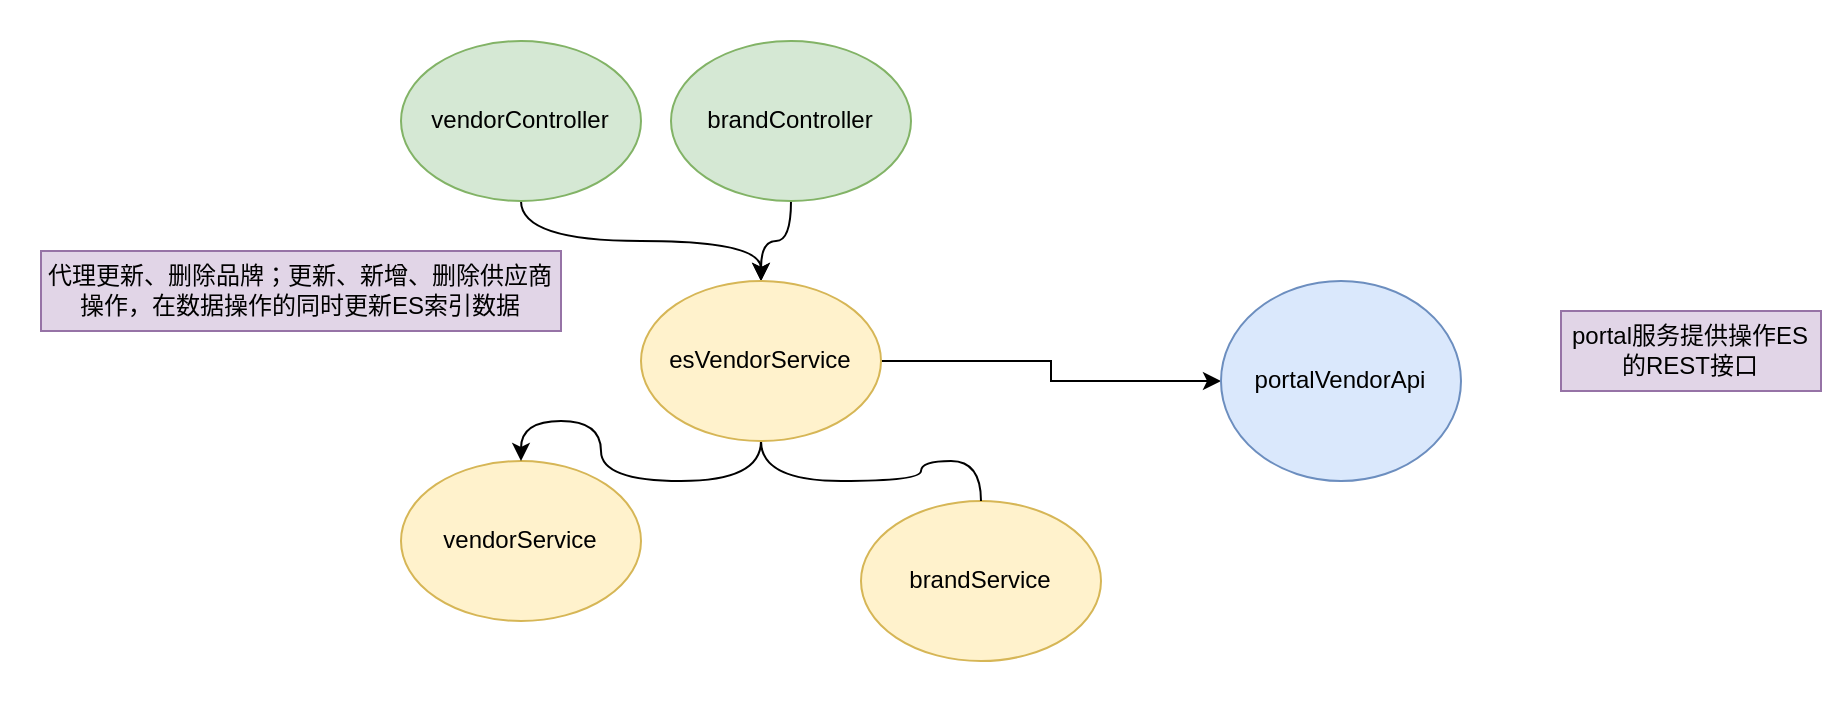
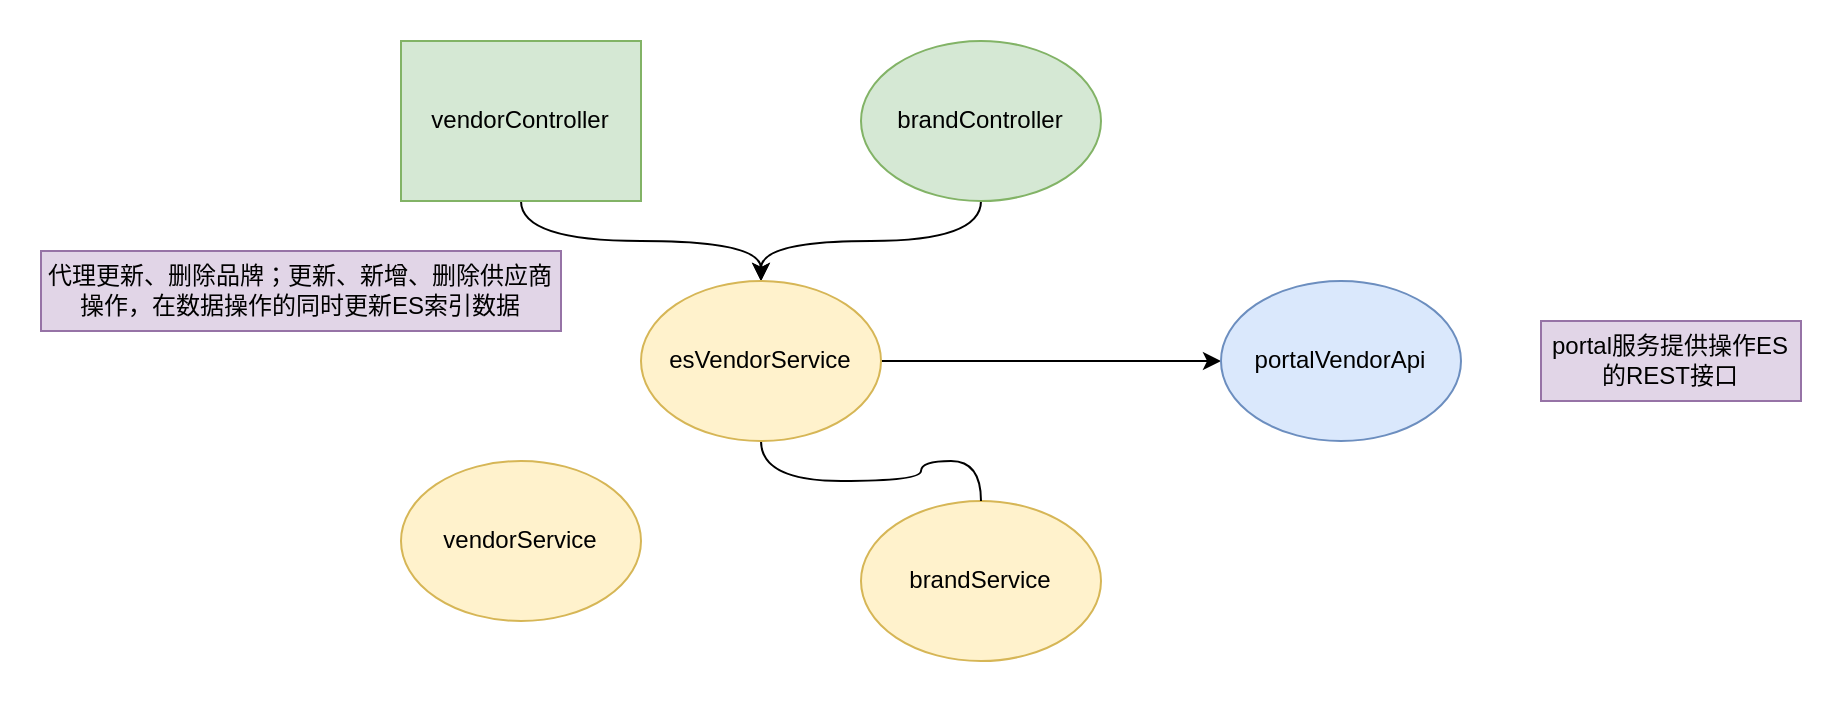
  <mxCell id="0" />
  <mxCell id="1" parent="0" />
  <mxCell id="2" style="edgeStyle=orthogonalEdgeStyle;orthogonalLoop=1;jettySize=auto;html=1;curved=1;" edge="1" parent="1" source="3" target="11"><mxGeometry relative="1" as="geometry" /></mxCell>
- <mxCell id="3" value="vendorController" style="ellipse;whiteSpace=wrap;html=1;fillColor=#d5e8d4;strokeColor=#82b366;" vertex="1" parent="1"><mxGeometry x="200" y="20" width="120" height="80" as="geometry" /></mxCell>
+ <mxCell id="3" value="vendorController" style="whiteSpace=wrap;html=1;fillColor=#d5e8d4;strokeColor=#82b366;rounded=0;" vertex="1" parent="1"><mxGeometry x="200" y="20" width="120" height="80" as="geometry" /></mxCell>
  <mxCell id="4" style="edgeStyle=orthogonalEdgeStyle;orthogonalLoop=1;jettySize=auto;html=1;curved=1;" edge="1" parent="1" source="5" target="11"><mxGeometry relative="1" as="geometry" /></mxCell>
- <mxCell id="5" value="brandController" style="ellipse;whiteSpace=wrap;html=1;fillColor=#d5e8d4;strokeColor=#82b366;" vertex="1" parent="1"><mxGeometry x="335" y="20" width="120" height="80" as="geometry" /></mxCell>
+ <mxCell id="5" value="brandController" style="ellipse;whiteSpace=wrap;html=1;fillColor=#d5e8d4;strokeColor=#82b366;" vertex="1" parent="1"><mxGeometry x="430" y="20" width="120" height="80" as="geometry" /></mxCell>
  <mxCell id="6" value="vendorService" style="ellipse;whiteSpace=wrap;html=1;fillColor=#fff2cc;strokeColor=#d6b656;" vertex="1" parent="1"><mxGeometry x="200" y="230" width="120" height="80" as="geometry" /></mxCell>
  <mxCell id="7" value="brandService" style="ellipse;whiteSpace=wrap;html=1;fillColor=#fff2cc;strokeColor=#d6b656;" vertex="1" parent="1"><mxGeometry x="430" y="250" width="120" height="80" as="geometry" /></mxCell>
- <mxCell id="8" style="edgeStyle=orthogonalEdgeStyle;orthogonalLoop=1;jettySize=auto;html=1;curved=1;" edge="1" parent="1" source="11" target="6"><mxGeometry relative="1" as="geometry" /></mxCell>
  <mxCell id="9" style="edgeStyle=orthogonalEdgeStyle;orthogonalLoop=1;jettySize=auto;html=1;curved=1;endArrow=none;" edge="1" parent="1" source="11" target="7"><mxGeometry relative="1" as="geometry" /></mxCell>
  <mxCell id="10" style="edgeStyle=orthogonalEdgeStyle;rounded=0;orthogonalLoop=1;jettySize=auto;html=1;entryX=0;entryY=0.5;entryDx=0;entryDy=0;" edge="1" parent="1" source="11" target="12"><mxGeometry relative="1" as="geometry" /></mxCell>
  <mxCell id="11" value="esVendorService" style="ellipse;whiteSpace=wrap;html=1;fillColor=#fff2cc;strokeColor=#d6b656;" vertex="1" parent="1"><mxGeometry x="320" y="140" width="120" height="80" as="geometry" /></mxCell>
- <mxCell id="12" value="portalVendorApi" style="ellipse;whiteSpace=wrap;html=1;fillColor=#dae8fc;strokeColor=#6c8ebf;" vertex="1" parent="1"><mxGeometry x="610" y="140" width="120" height="100" as="geometry" /></mxCell>
+ <mxCell id="12" value="portalVendorApi" style="ellipse;whiteSpace=wrap;html=1;fillColor=#dae8fc;strokeColor=#6c8ebf;" vertex="1" parent="1"><mxGeometry x="610" y="140" width="120" height="80" as="geometry" /></mxCell>
  <mxCell id="13" value="代理更新、删除品牌；更新、新增、删除供应商操作，在数据操作的同时更新ES索引数据" style="rounded=0;whiteSpace=wrap;html=1;fillColor=#e1d5e7;strokeColor=#9673a6;" vertex="1" parent="1"><mxGeometry x="20" y="125" width="260" height="40" as="geometry" /></mxCell>
- <mxCell id="14" value="portal服务提供操作ES的REST接口" style="rounded=0;whiteSpace=wrap;html=1;fillColor=#e1d5e7;strokeColor=#9673a6;" vertex="1" parent="1"><mxGeometry x="780" y="155" width="130" height="40" as="geometry" /></mxCell>
+ <mxCell id="14" value="portal服务提供操作ES的REST接口" style="rounded=0;whiteSpace=wrap;html=1;fillColor=#e1d5e7;strokeColor=#9673a6;" vertex="1" parent="1"><mxGeometry x="770" y="160" width="130" height="40" as="geometry" /></mxCell>
